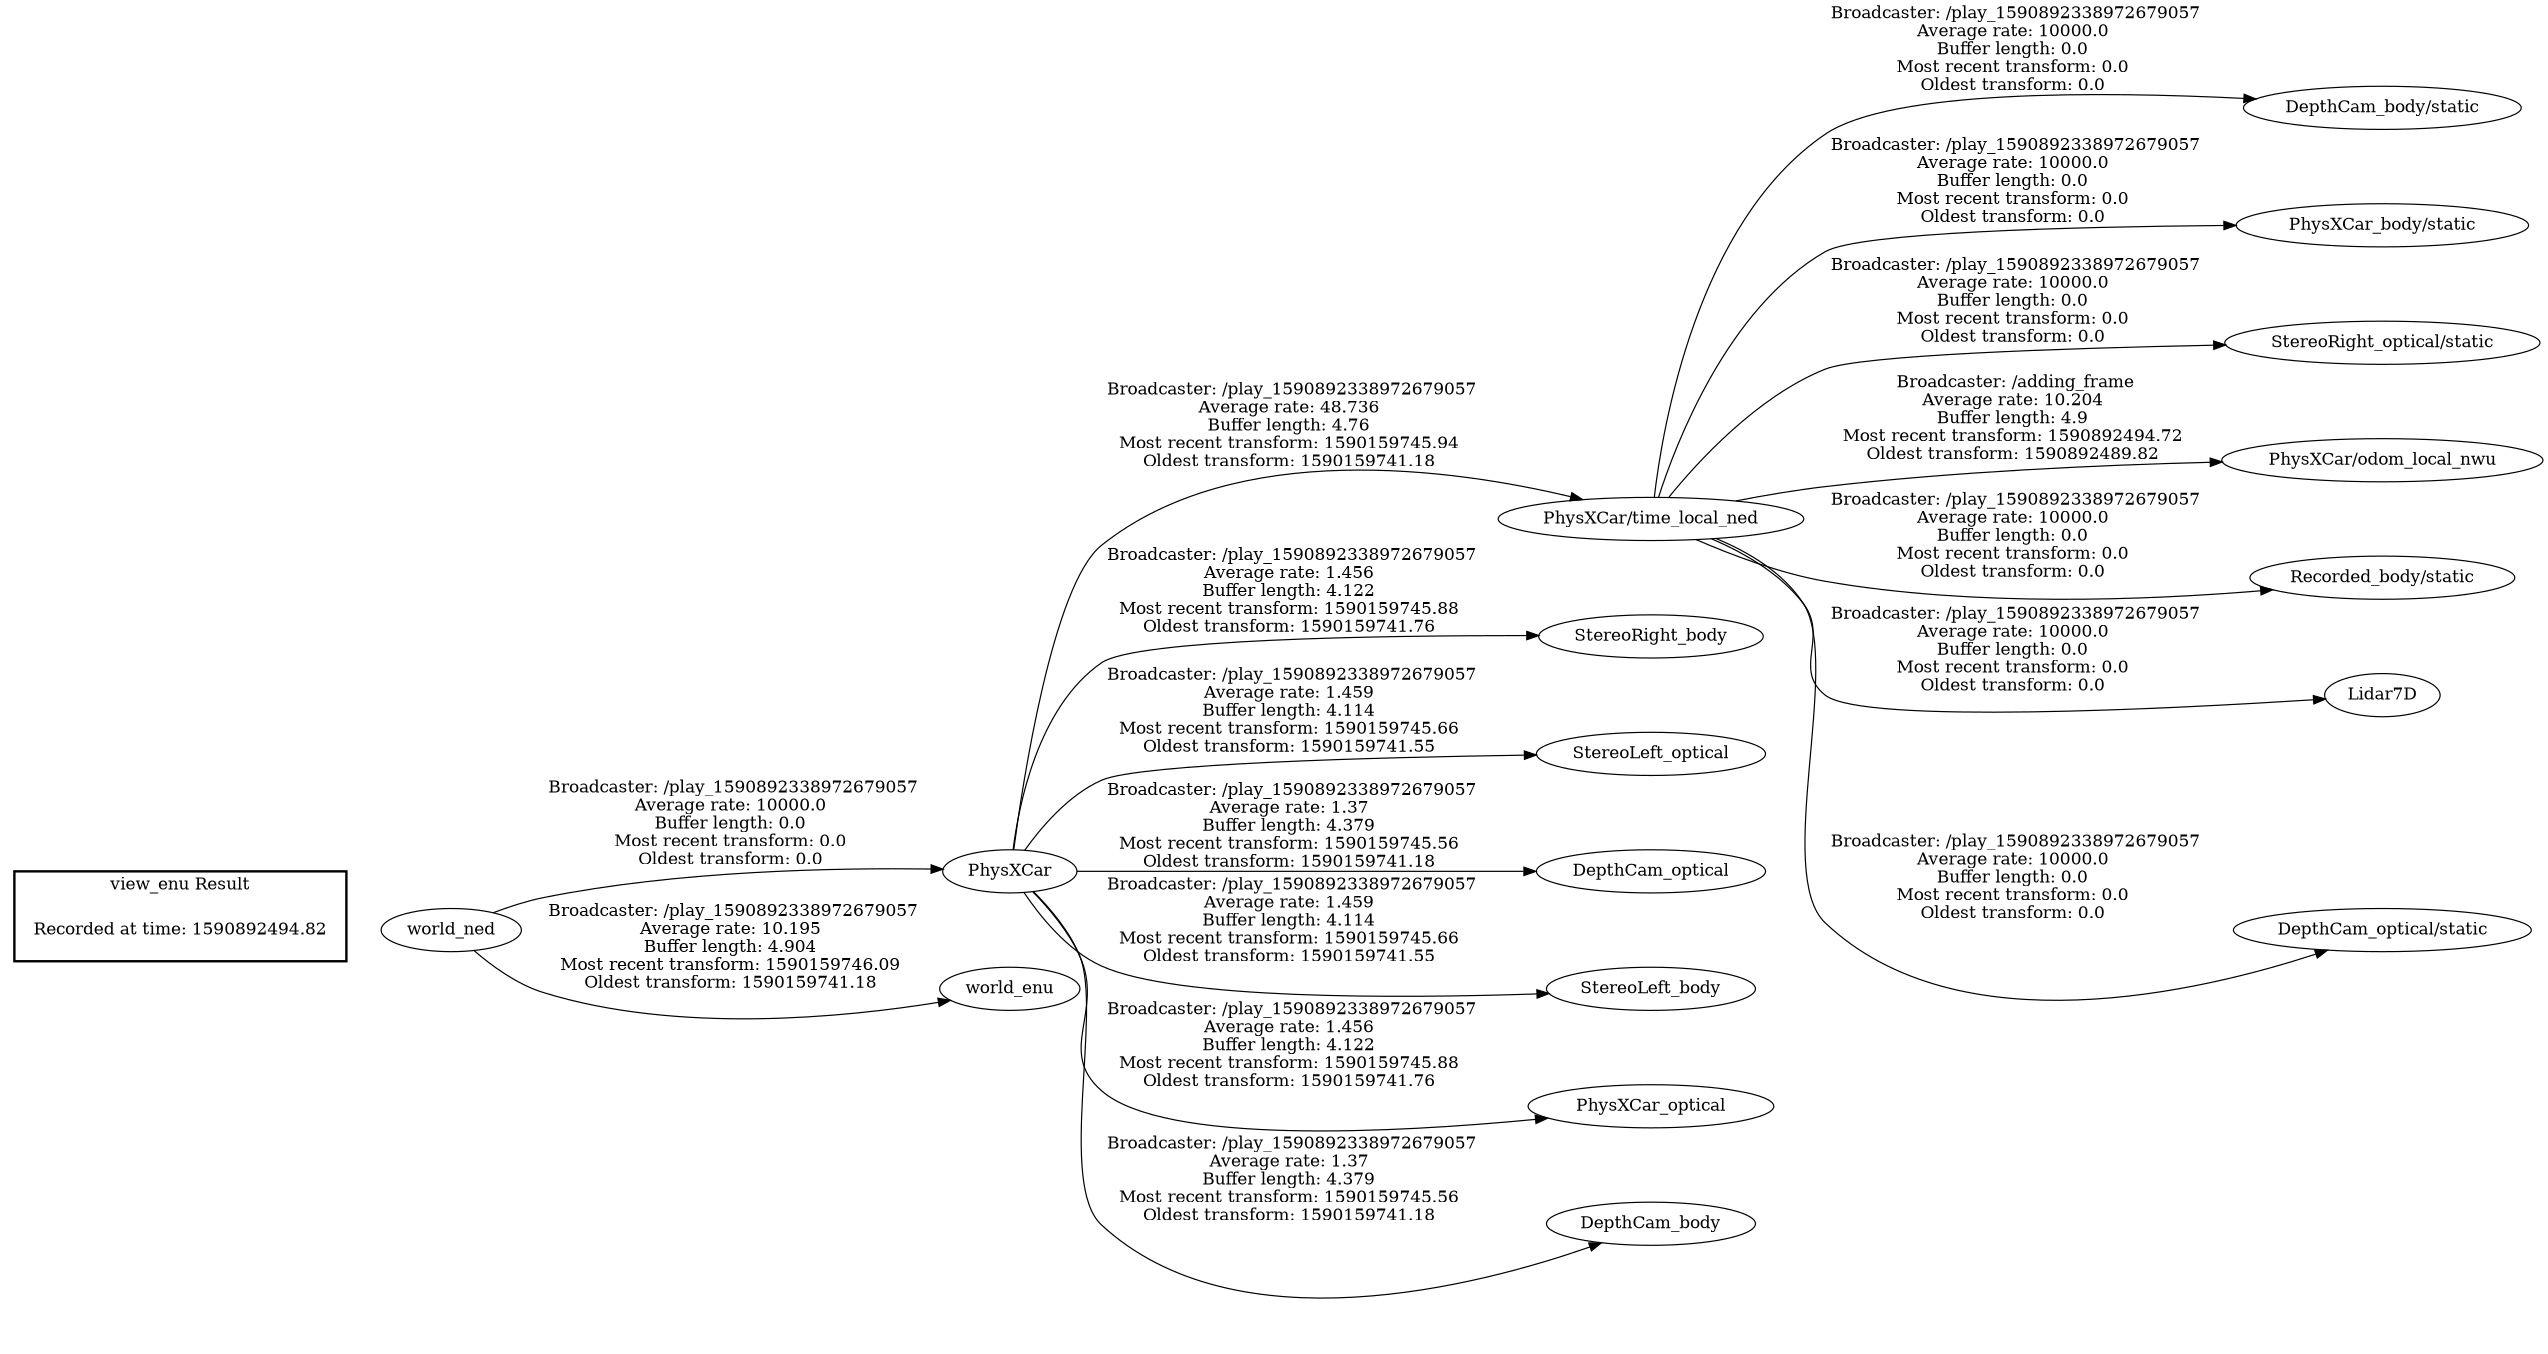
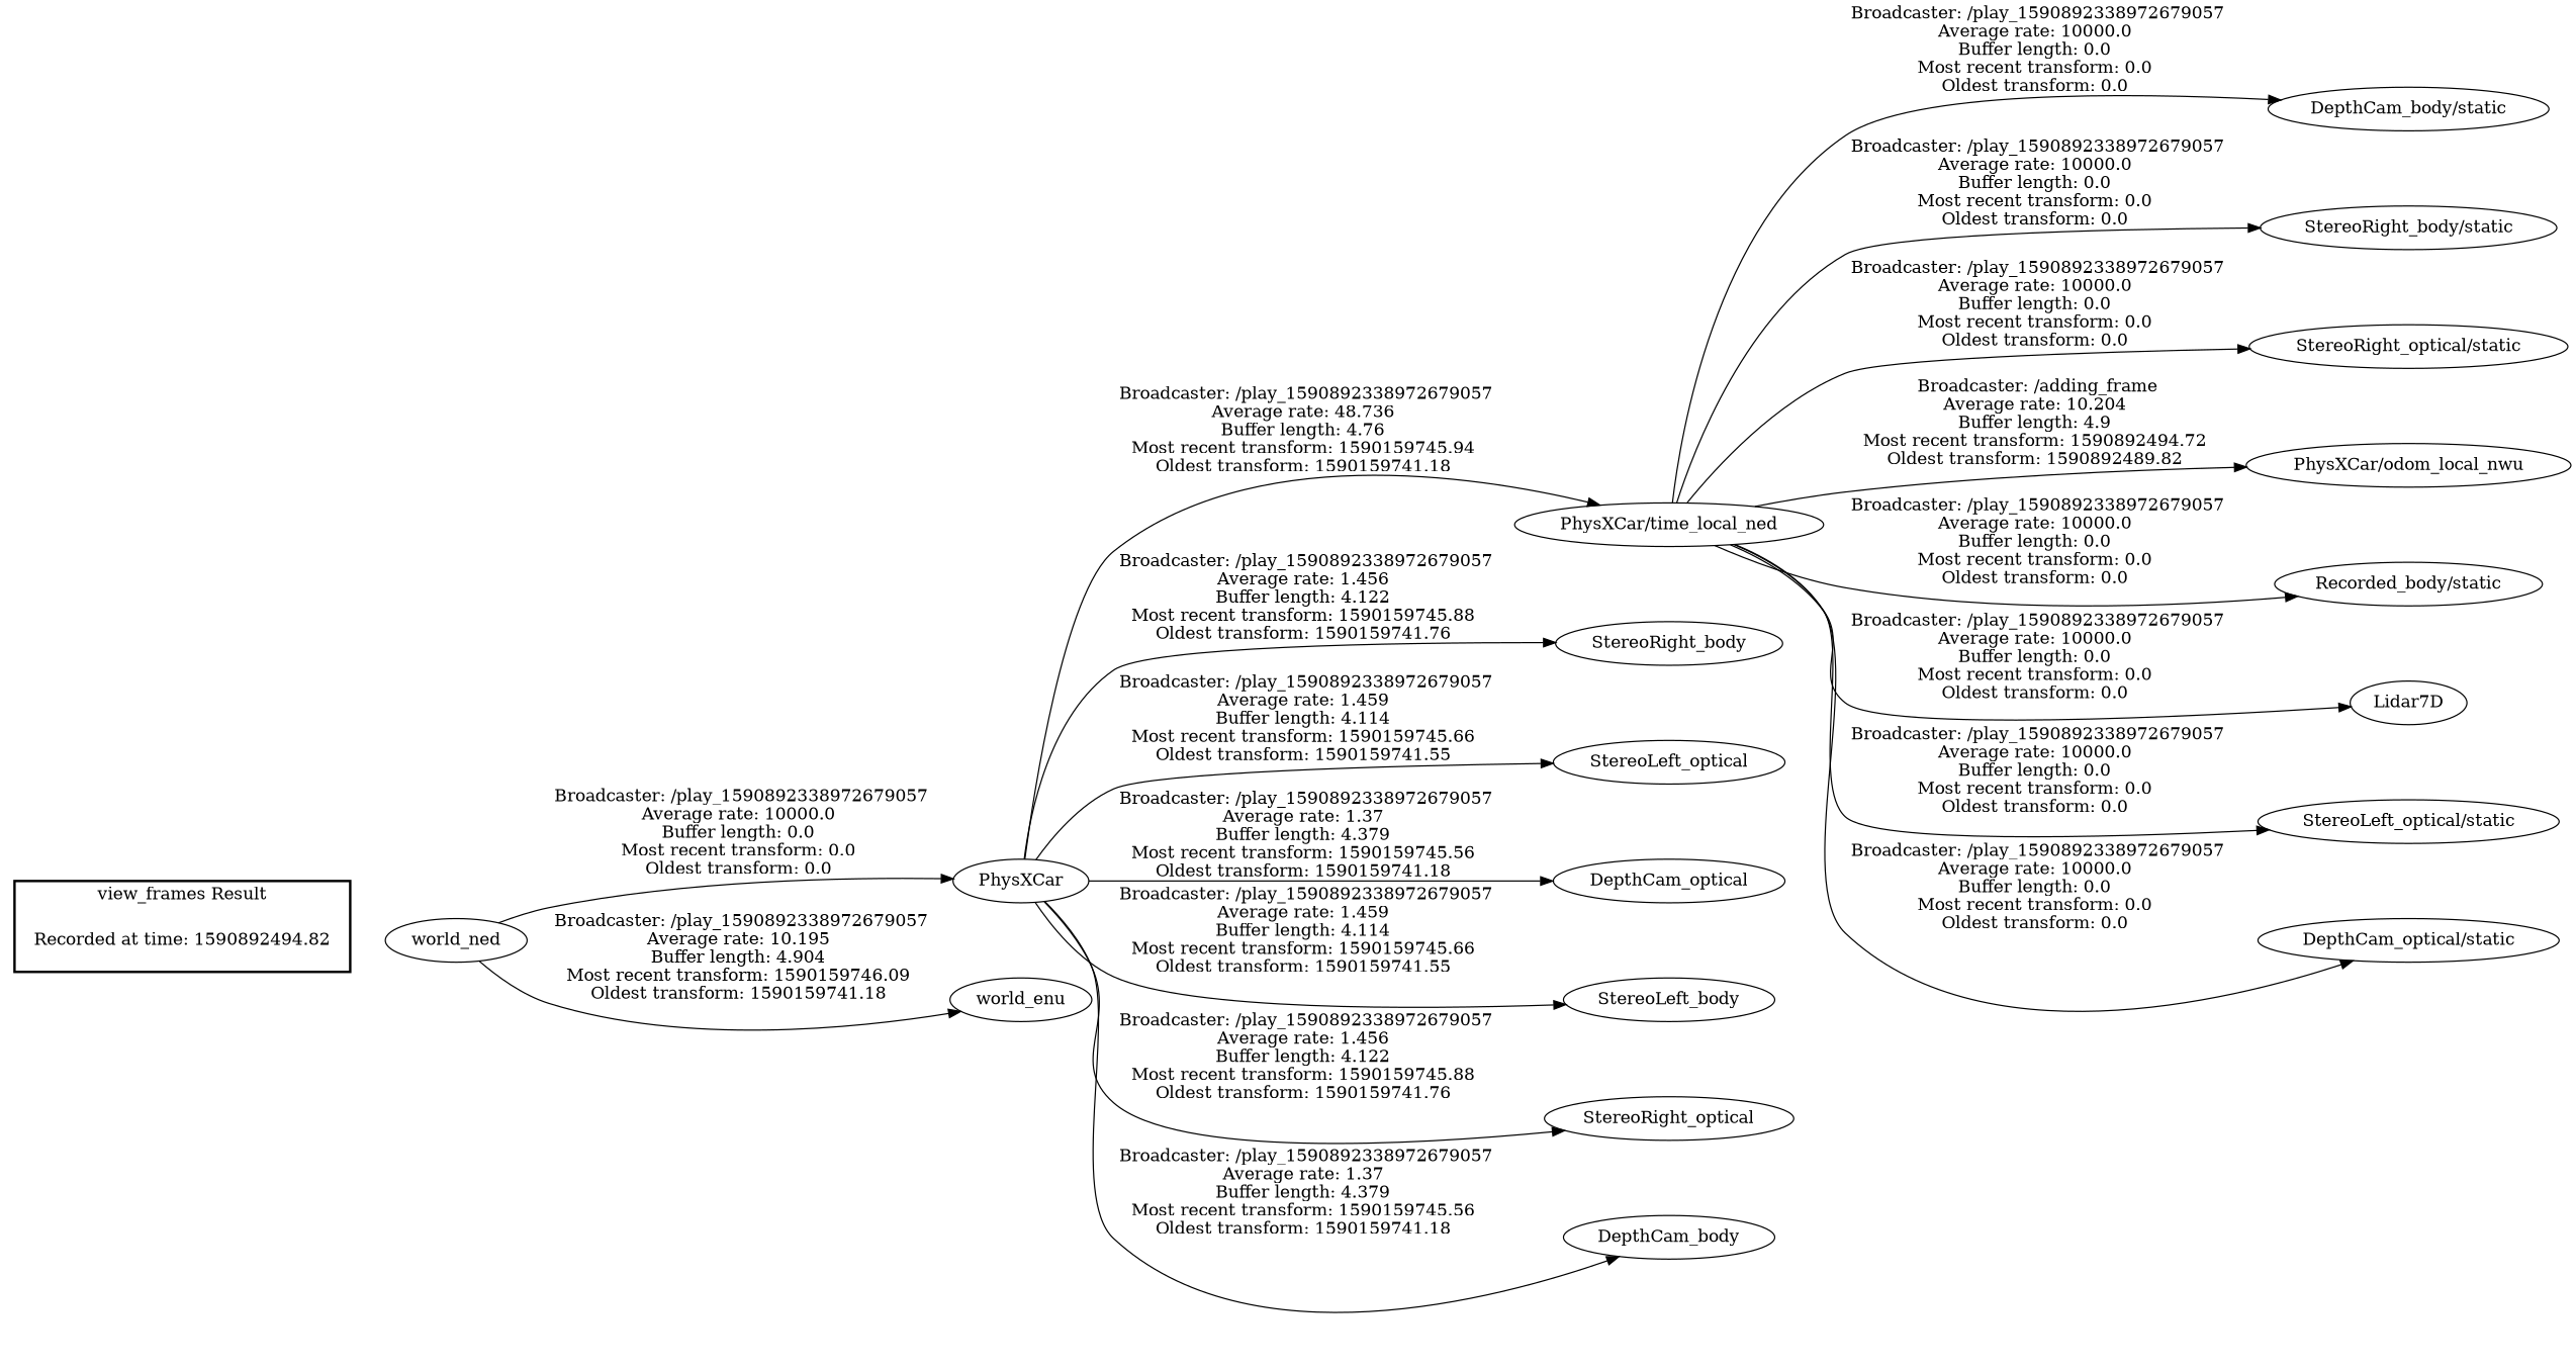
  digraph {
    rankdir=LR
    "Recorded at time: 1590892494.82" [shape=plaintext]
    world_ned
    n3 [label="PhysXCar/time_local_ned"]
    "DepthCam_body/static"
-   "StereoRight_body/static" [label="PhysXCar_body/static"]
+   "StereoRight_body/static"
    "StereoRight_optical/static"
    "PhysXCar/odom_local_nwu"
    n8 [label="Recorded_body/static"]
    n9 [label=Lidar7D]
+   "StereoLeft_optical/static"
    "DepthCam_optical/static"
    PhysXCar
    StereoRight_body
    StereoLeft_optical
    DepthCam_optical
    StereoLeft_body
-   StereoRight_optical [label=PhysXCar_optical]
+   StereoRight_optical
    DepthCam_body
    world_enu
    subgraph cluster_1 {
      color=black
-     label="view_enu Result"
+     label="view_frames Result"
      style=bold
      "Recorded at time: 1590892494.82"
    }
    "Recorded at time: 1590892494.82" -> world_ned [style=invis]
    world_ned -> PhysXCar [label=" Broadcaster: /play_1590892338972679057\nAverage rate: 10000.0\nBuffer length: 0.0\nMost recent transform: 0.0\nOldest transform: 0.0\n"]
    world_ned -> world_enu [label=" Broadcaster: /play_1590892338972679057\nAverage rate: 10.195\nBuffer length: 4.904\nMost recent transform: 1590159746.09\nOldest transform: 1590159741.18\n"]
    n3 -> "DepthCam_body/static" [label=" Broadcaster: /play_1590892338972679057\nAverage rate: 10000.0\nBuffer length: 0.0\nMost recent transform: 0.0\nOldest transform: 0.0\n"]
    n3 -> "StereoRight_body/static" [label=" Broadcaster: /play_1590892338972679057\nAverage rate: 10000.0\nBuffer length: 0.0\nMost recent transform: 0.0\nOldest transform: 0.0\n"]
    n3 -> "StereoRight_optical/static" [label=" Broadcaster: /play_1590892338972679057\nAverage rate: 10000.0\nBuffer length: 0.0\nMost recent transform: 0.0\nOldest transform: 0.0\n"]
    n3 -> "PhysXCar/odom_local_nwu" [label=" Broadcaster: /adding_frame\nAverage rate: 10.204\nBuffer length: 4.9\nMost recent transform: 1590892494.72\nOldest transform: 1590892489.82\n"]
    n3 -> n8 [label=" Broadcaster: /play_1590892338972679057\nAverage rate: 10000.0\nBuffer length: 0.0\nMost recent transform: 0.0\nOldest transform: 0.0\n"]
    n3 -> n9 [label=" Broadcaster: /play_1590892338972679057\nAverage rate: 10000.0\nBuffer length: 0.0\nMost recent transform: 0.0\nOldest transform: 0.0\n"]
+   n3 -> "StereoLeft_optical/static" [label=" Broadcaster: /play_1590892338972679057\nAverage rate: 10000.0\nBuffer length: 0.0\nMost recent transform: 0.0\nOldest transform: 0.0\n"]
    n3 -> "DepthCam_optical/static" [label=" Broadcaster: /play_1590892338972679057\nAverage rate: 10000.0\nBuffer length: 0.0\nMost recent transform: 0.0\nOldest transform: 0.0\n"]
    PhysXCar -> n3 [label=" Broadcaster: /play_1590892338972679057\nAverage rate: 48.736\nBuffer length: 4.76\nMost recent transform: 1590159745.94\nOldest transform: 1590159741.18\n"]
    PhysXCar -> StereoRight_body [label=" Broadcaster: /play_1590892338972679057\nAverage rate: 1.456\nBuffer length: 4.122\nMost recent transform: 1590159745.88\nOldest transform: 1590159741.76\n"]
    PhysXCar -> StereoLeft_optical [label=" Broadcaster: /play_1590892338972679057\nAverage rate: 1.459\nBuffer length: 4.114\nMost recent transform: 1590159745.66\nOldest transform: 1590159741.55\n"]
    PhysXCar -> DepthCam_optical [label=" Broadcaster: /play_1590892338972679057\nAverage rate: 1.37\nBuffer length: 4.379\nMost recent transform: 1590159745.56\nOldest transform: 1590159741.18\n"]
    PhysXCar -> StereoLeft_body [label=" Broadcaster: /play_1590892338972679057\nAverage rate: 1.459\nBuffer length: 4.114\nMost recent transform: 1590159745.66\nOldest transform: 1590159741.55\n"]
    PhysXCar -> StereoRight_optical [label=" Broadcaster: /play_1590892338972679057\nAverage rate: 1.456\nBuffer length: 4.122\nMost recent transform: 1590159745.88\nOldest transform: 1590159741.76\n"]
    PhysXCar -> DepthCam_body [label=" Broadcaster: /play_1590892338972679057\nAverage rate: 1.37\nBuffer length: 4.379\nMost recent transform: 1590159745.56\nOldest transform: 1590159741.18\n"]
  }
